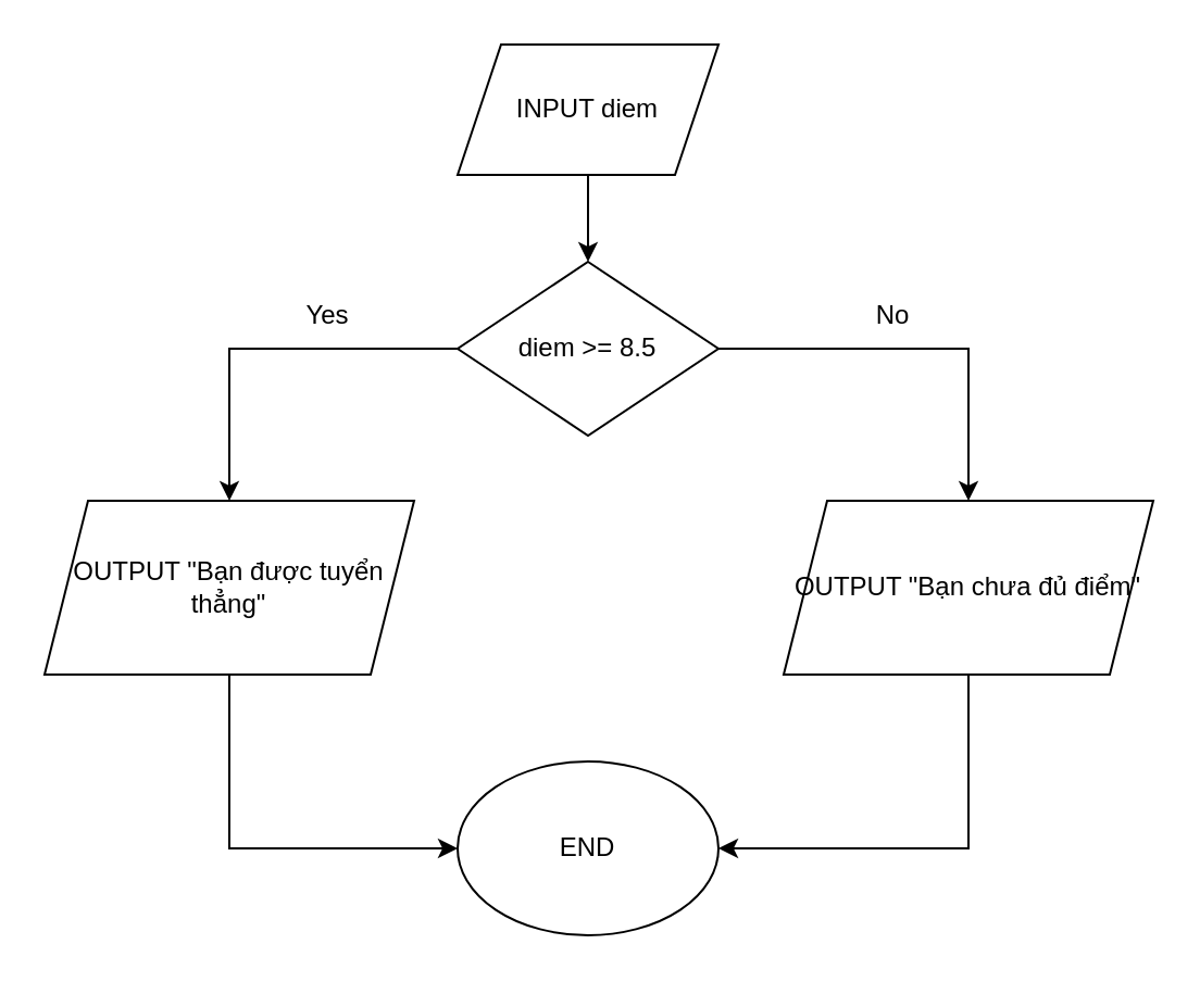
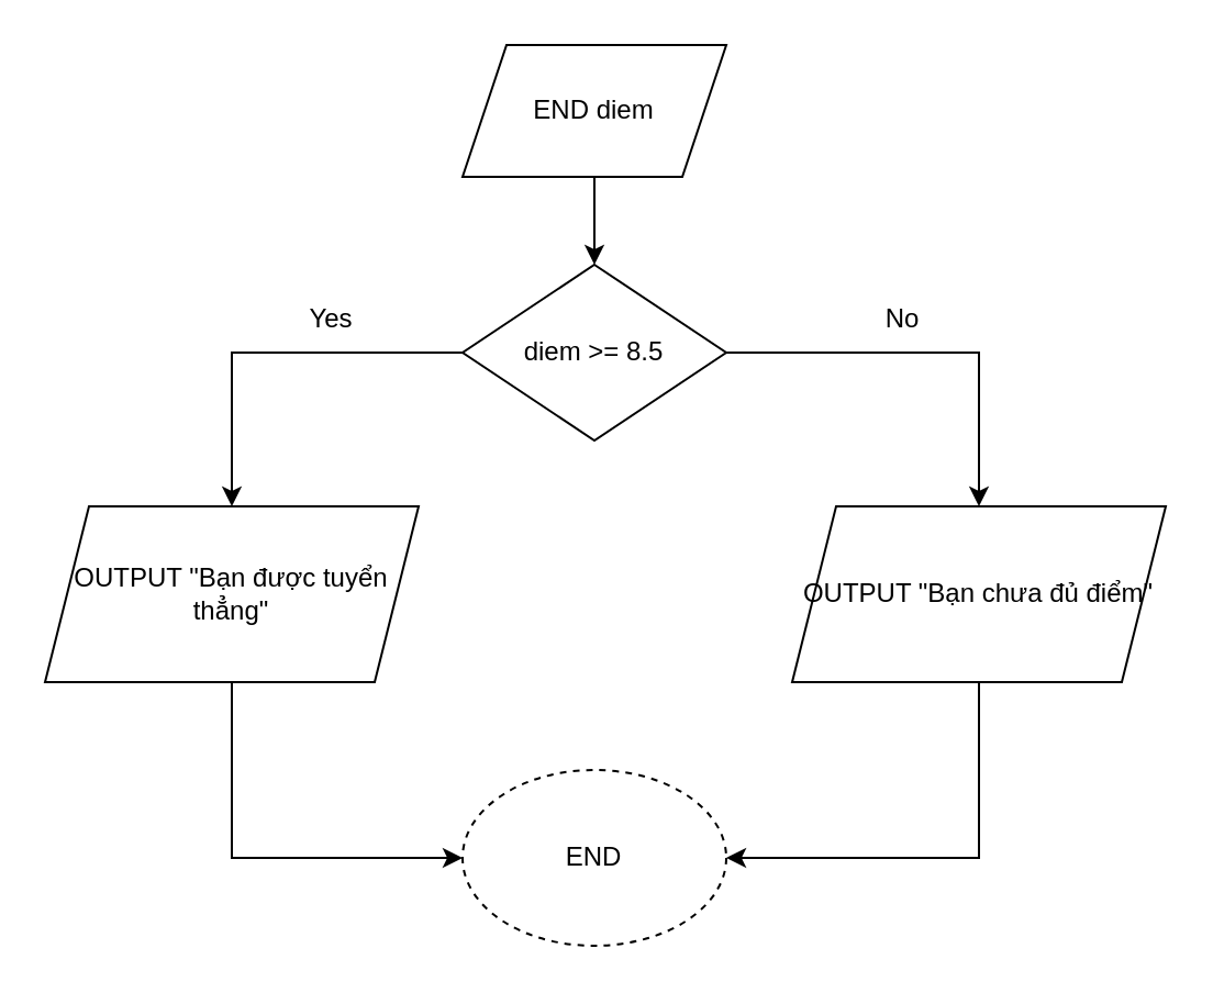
  <mxCell id="0" />
  <mxCell id="1" parent="0" />
  <mxCell id="2" style="edgeStyle=orthogonalEdgeStyle;rounded=0;orthogonalLoop=1;jettySize=auto;html=1;exitX=0.5;exitY=1;exitDx=0;exitDy=0;entryX=0.5;entryY=0;entryDx=0;entryDy=0;" edge="1" parent="1" source="3" target="6"><mxGeometry relative="1" as="geometry" /></mxCell>
- <mxCell id="3" value="INPUT diem" style="shape=parallelogram;perimeter=parallelogramPerimeter;whiteSpace=wrap;html=1;fixedSize=1;" vertex="1" parent="1"><mxGeometry x="210" y="20" width="120" height="60" as="geometry" /></mxCell>
+ <mxCell id="3" value="END diem" style="shape=parallelogram;perimeter=parallelogramPerimeter;whiteSpace=wrap;html=1;fixedSize=1;" vertex="1" parent="1"><mxGeometry x="210" y="20" width="120" height="60" as="geometry" /></mxCell>
  <mxCell id="4" style="edgeStyle=orthogonalEdgeStyle;rounded=0;orthogonalLoop=1;jettySize=auto;html=1;exitX=0;exitY=0.5;exitDx=0;exitDy=0;" edge="1" parent="1" source="6" target="8"><mxGeometry relative="1" as="geometry" /></mxCell>
  <mxCell id="5" style="edgeStyle=orthogonalEdgeStyle;rounded=0;orthogonalLoop=1;jettySize=auto;html=1;exitX=1;exitY=0.5;exitDx=0;exitDy=0;" edge="1" parent="1" source="6" target="10"><mxGeometry relative="1" as="geometry" /></mxCell>
  <mxCell id="6" value="diem &amp;gt;= 8.5" style="rhombus;whiteSpace=wrap;html=1;" vertex="1" parent="1"><mxGeometry x="210" y="120" width="120" height="80" as="geometry" /></mxCell>
  <mxCell id="7" style="edgeStyle=orthogonalEdgeStyle;rounded=0;orthogonalLoop=1;jettySize=auto;html=1;exitX=0.5;exitY=1;exitDx=0;exitDy=0;entryX=0;entryY=0.5;entryDx=0;entryDy=0;" edge="1" parent="1" source="8" target="11"><mxGeometry relative="1" as="geometry" /></mxCell>
  <mxCell id="8" value="&lt;div&gt;OUTPUT &quot;Bạn được tuyển thẳng&quot;&lt;/div&gt;" style="shape=parallelogram;perimeter=parallelogramPerimeter;whiteSpace=wrap;html=1;fixedSize=1;" vertex="1" parent="1"><mxGeometry x="20" y="230" width="170" height="80" as="geometry" /></mxCell>
  <mxCell id="9" style="edgeStyle=orthogonalEdgeStyle;rounded=0;orthogonalLoop=1;jettySize=auto;html=1;exitX=0.5;exitY=1;exitDx=0;exitDy=0;entryX=1;entryY=0.5;entryDx=0;entryDy=0;" edge="1" parent="1" source="10" target="11"><mxGeometry relative="1" as="geometry" /></mxCell>
  <mxCell id="10" value="&lt;div&gt;OUTPUT &quot;Bạn chưa đủ điểm&quot;&lt;/div&gt;" style="shape=parallelogram;perimeter=parallelogramPerimeter;whiteSpace=wrap;html=1;fixedSize=1;" vertex="1" parent="1"><mxGeometry x="360" y="230" width="170" height="80" as="geometry" /></mxCell>
- <mxCell id="11" value="END" style="ellipse;whiteSpace=wrap;html=1;" vertex="1" parent="1"><mxGeometry x="210" y="350" width="120" height="80" as="geometry" /></mxCell>
+ <mxCell id="11" value="END" style="ellipse;whiteSpace=wrap;html=1;dashed=1;" vertex="1" parent="1"><mxGeometry x="210" y="350" width="120" height="80" as="geometry" /></mxCell>
  <mxCell id="12" value="Yes" style="text;html=1;align=center;verticalAlign=middle;resizable=0;points=[];autosize=1;strokeColor=none;fillColor=none;" vertex="1" parent="1"><mxGeometry x="130" y="130" width="40" height="30" as="geometry" /></mxCell>
  <mxCell id="13" value="No" style="text;html=1;align=center;verticalAlign=middle;resizable=0;points=[];autosize=1;strokeColor=none;fillColor=none;" vertex="1" parent="1"><mxGeometry x="390" y="130" width="40" height="30" as="geometry" /></mxCell>
